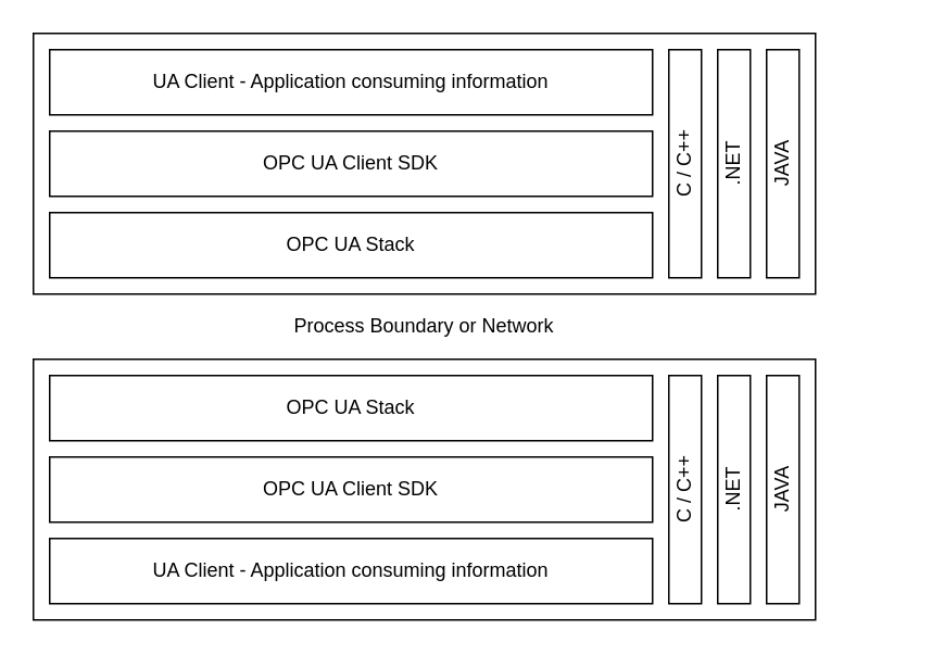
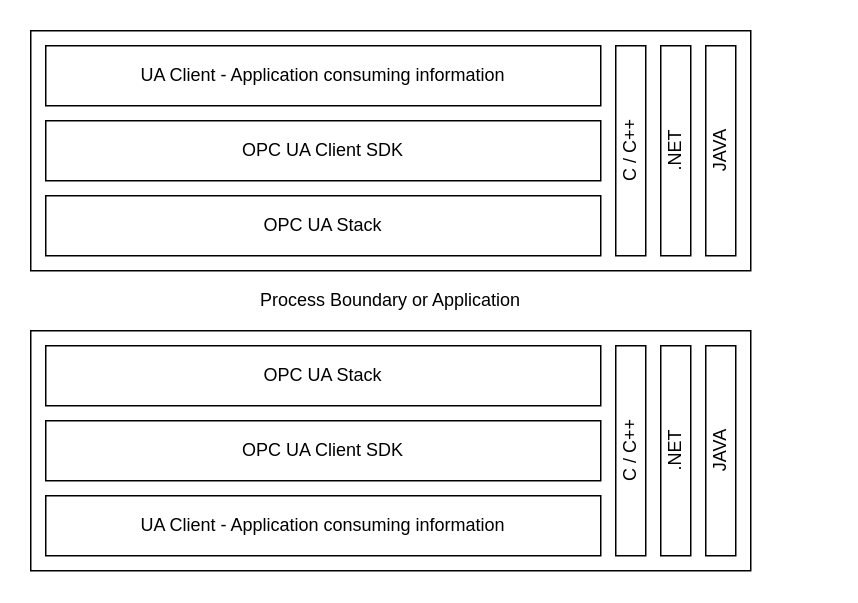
  <mxCell id="0" />
  <mxCell id="1" parent="0" />
  <mxCell id="2" value="" style="rounded=0;whiteSpace=wrap;html=1;" vertex="1" parent="1"><mxGeometry x="20" y="20" width="480" height="160" as="geometry" /></mxCell>
  <mxCell id="3" value="UA Client - Application consuming information" style="rounded=0;whiteSpace=wrap;html=1;" vertex="1" parent="1"><mxGeometry x="30" y="30" width="370" height="40" as="geometry" /></mxCell>
  <mxCell id="4" value="OPC UA Client SDK" style="rounded=0;whiteSpace=wrap;html=1;" vertex="1" parent="1"><mxGeometry x="30" y="80" width="370" height="40" as="geometry" /></mxCell>
  <mxCell id="5" value="OPC UA Stack" style="rounded=0;whiteSpace=wrap;html=1;" vertex="1" parent="1"><mxGeometry x="30" y="130" width="370" height="40" as="geometry" /></mxCell>
  <mxCell id="6" value="" style="rounded=0;whiteSpace=wrap;html=1;" vertex="1" parent="1"><mxGeometry x="20" y="220" width="480" height="160" as="geometry" /></mxCell>
- <mxCell id="7" value="Process Boundary or Network" style="text;html=1;strokeColor=none;fillColor=none;align=center;verticalAlign=middle;whiteSpace=wrap;rounded=0;" vertex="1" parent="1"><mxGeometry x="20" y="190" width="480" height="20" as="geometry" /></mxCell>
+ <mxCell id="7" value="Process Boundary or Application" style="text;html=1;strokeColor=none;fillColor=none;align=center;verticalAlign=middle;whiteSpace=wrap;rounded=0;" vertex="1" parent="1"><mxGeometry x="20" y="190" width="480" height="20" as="geometry" /></mxCell>
  <mxCell id="8" value="UA Client - Application consuming information" style="rounded=0;whiteSpace=wrap;html=1;" vertex="1" parent="1"><mxGeometry x="30" y="330" width="370" height="40" as="geometry" /></mxCell>
  <mxCell id="9" value="OPC UA Client SDK" style="rounded=0;whiteSpace=wrap;html=1;" vertex="1" parent="1"><mxGeometry x="30" y="280" width="370" height="40" as="geometry" /></mxCell>
  <mxCell id="10" value="OPC UA Stack" style="rounded=0;whiteSpace=wrap;html=1;" vertex="1" parent="1"><mxGeometry x="30" y="230" width="370" height="40" as="geometry" /></mxCell>
  <mxCell id="11" value="C / C++" style="rounded=0;whiteSpace=wrap;html=1;rotation=-90;" vertex="1" parent="1"><mxGeometry x="350" y="90" width="140" height="20" as="geometry" /></mxCell>
  <mxCell id="12" value=".NET" style="rounded=0;whiteSpace=wrap;html=1;rotation=-90;" vertex="1" parent="1"><mxGeometry x="380" y="90" width="140" height="20" as="geometry" /></mxCell>
  <mxCell id="13" value="JAVA" style="rounded=0;whiteSpace=wrap;html=1;rotation=-90;" vertex="1" parent="1"><mxGeometry x="410" y="90" width="140" height="20" as="geometry" /></mxCell>
  <mxCell id="14" value="C / C++" style="rounded=0;whiteSpace=wrap;html=1;rotation=-90;" vertex="1" parent="1"><mxGeometry x="350" y="290" width="140" height="20" as="geometry" /></mxCell>
  <mxCell id="15" value=".NET" style="rounded=0;whiteSpace=wrap;html=1;rotation=-90;" vertex="1" parent="1"><mxGeometry x="380" y="290" width="140" height="20" as="geometry" /></mxCell>
  <mxCell id="16" value="JAVA" style="rounded=0;whiteSpace=wrap;html=1;rotation=-90;" vertex="1" parent="1"><mxGeometry x="410" y="290" width="140" height="20" as="geometry" /></mxCell>
